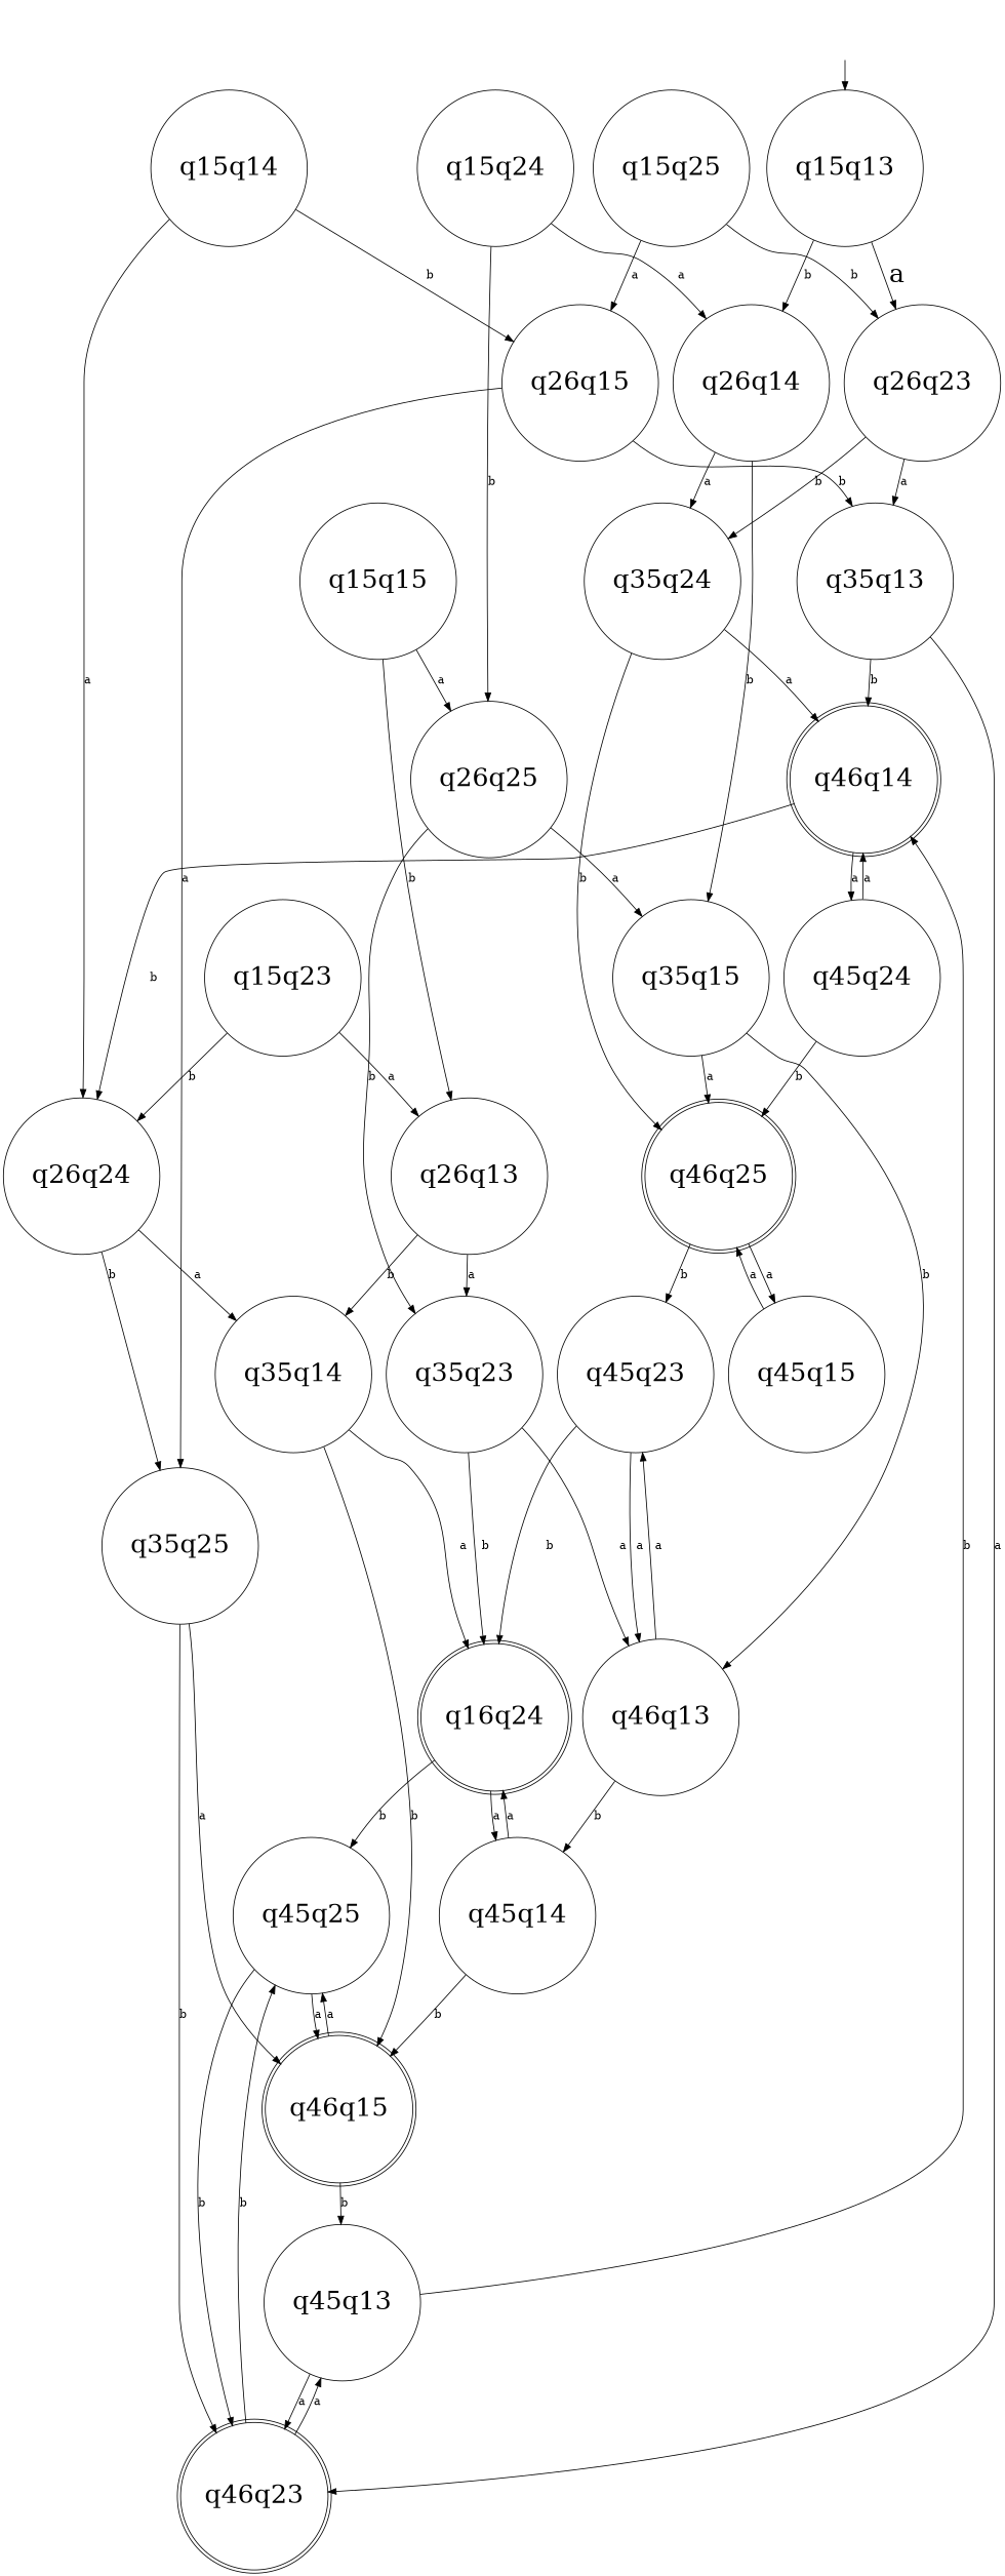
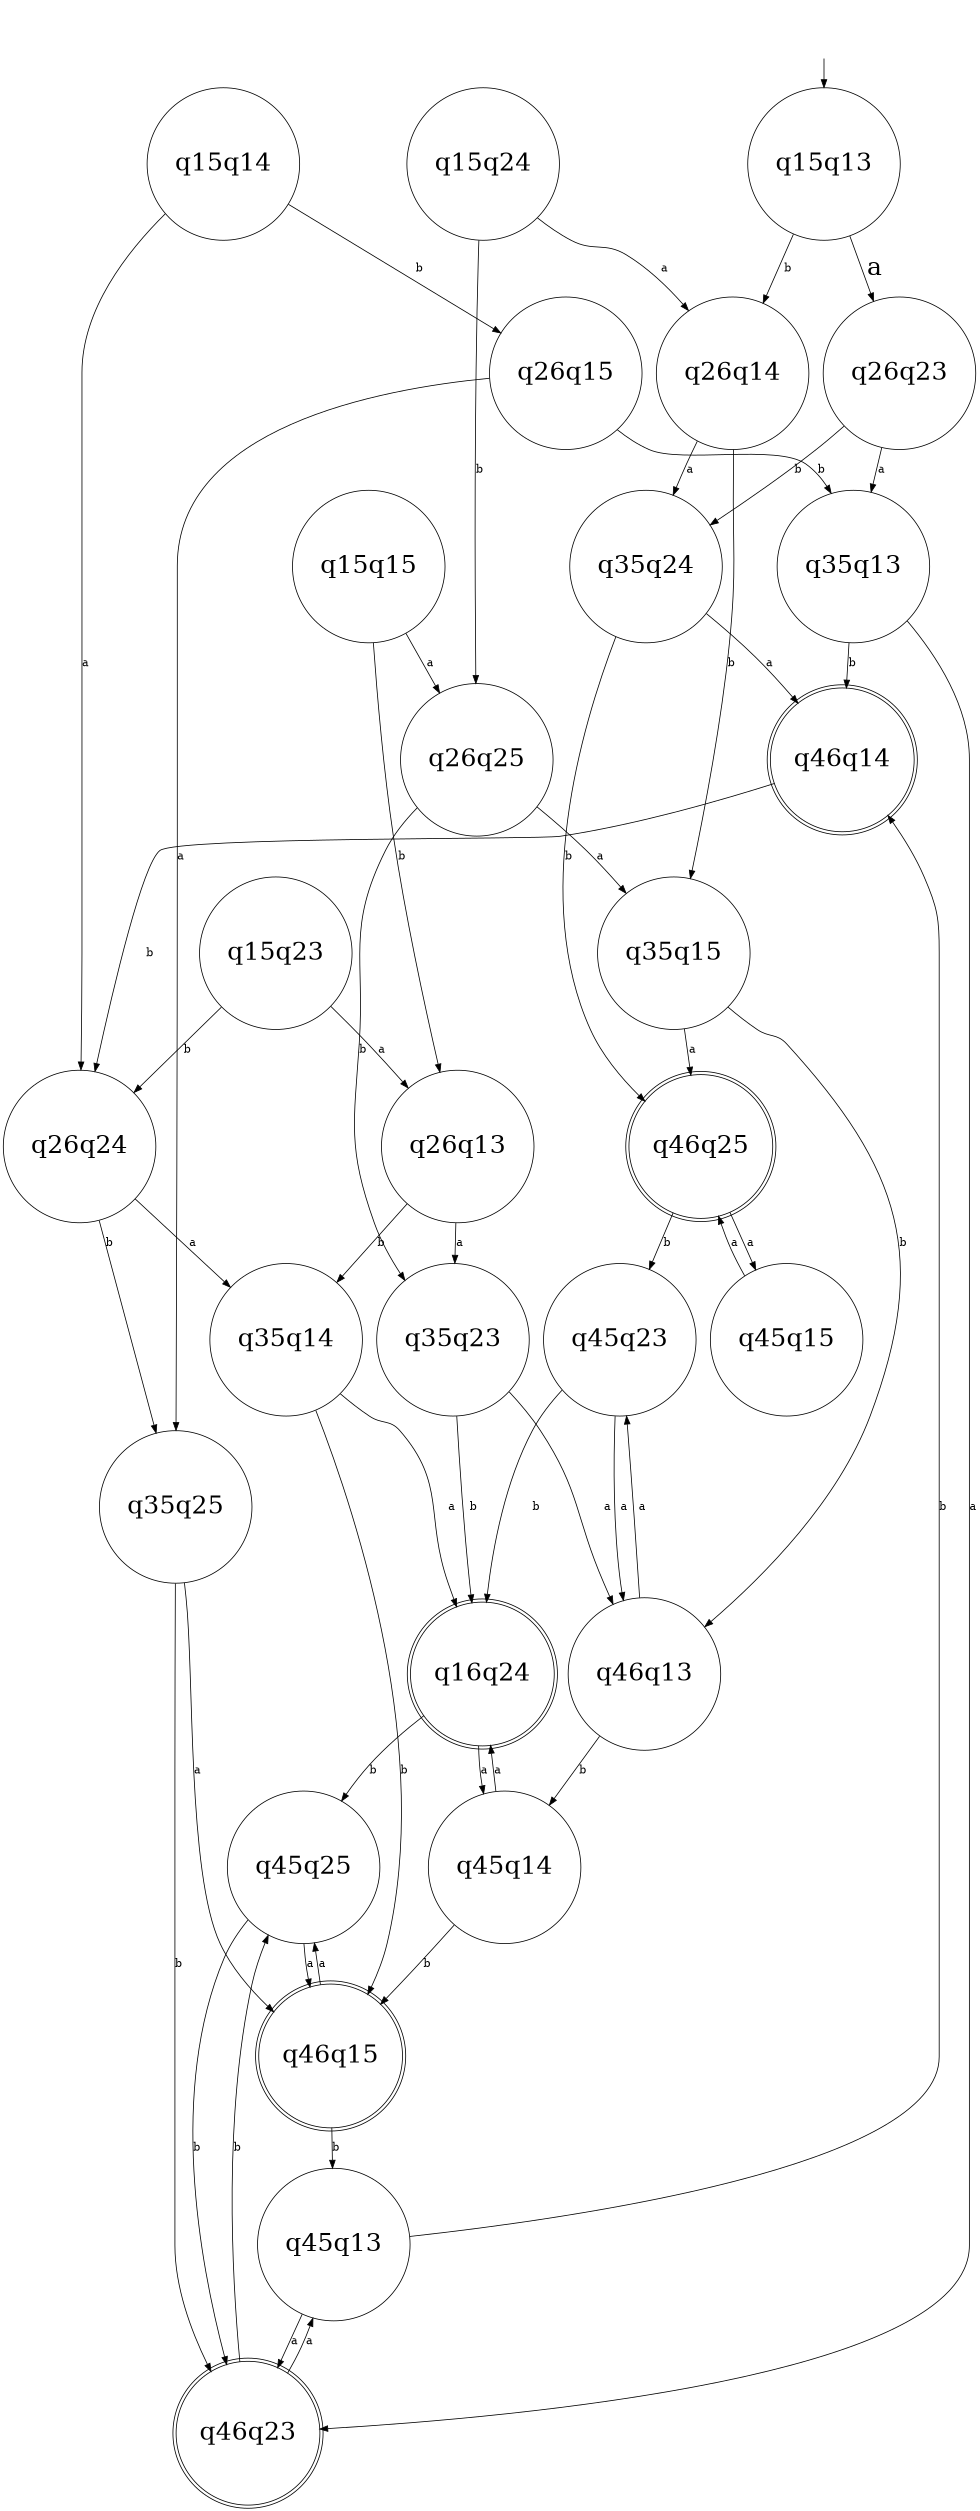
  digraph {
    rankdir=TB
    node [fontsize=32 margin=0.1 shape=circle]
    q46q14 [margin=0 shape=doublecircle]
-   q45q24
    q26q24
    q46q25 [margin=0 shape=doublecircle]
    q45q15
    q46q15 [margin=0 shape=doublecircle]
    q45q13
    q45q25
    q46q23 [margin=0 shape=doublecircle]
    n10 [label=q16q24 margin=0 shape=doublecircle]
    q45q14
    q45q23
    q46q13
    " " [color=white width=0]
    q15q13
    q26q23
    q26q14
    q35q24
    q35q13
    q35q15
    q15q14
    q26q15
    q35q14
    q35q25
    q15q15
    q26q25
    q26q13
    q35q23
    q15q23
    q15q24
-   q15q25
-   q46q14 -> q45q24 [label=a]
    q46q14 -> q26q24 [label=b]
-   q45q24 -> q46q14 [label=a]
-   q45q24 -> q46q25 [label=b]
    q26q24 -> q35q14 [label=a]
    q26q24 -> q35q25 [label=b]
    q46q25 -> q45q15 [label=a]
    q46q25 -> q45q23 [label=b]
    q45q15 -> q46q25 [label=a]
    q46q15 -> q45q13 [label=b]
    q46q15 -> q45q25 [label=a]
    q45q13 -> q46q14 [label=b]
    q45q13 -> q46q23 [label=a]
    q45q25 -> q46q15 [label=a]
    q45q25 -> q46q23 [label=b]
    q46q23 -> q45q13 [label=a]
    q46q23 -> q45q25 [label=b]
    n10 -> q45q25 [label=b]
    n10 -> q45q14 [label=a]
    q45q14 -> q46q15 [label=b]
    q45q14 -> n10 [label=a]
    q45q23 -> n10 [label=b]
    q45q23 -> q46q13 [label=a]
    q46q13 -> q45q14 [label=b]
    q46q13 -> q45q23 [label=a]
    " " -> q15q13
    q15q13 -> q26q23 [fontsize=32 label=a]
    q15q13 -> q26q14 [label=b]
    q26q23 -> q35q24 [label=b]
    q26q23 -> q35q13 [label=a]
    q26q14 -> q35q24 [label=a]
    q26q14 -> q35q15 [label=b]
    q35q24 -> q46q14 [label=a]
    q35q24 -> q46q25 [label=b]
    q35q13 -> q46q14 [label=b]
    q35q13 -> q46q23 [label=a]
    q35q15 -> q46q25 [label=a]
    q35q15 -> q46q13 [label=b]
    q15q14 -> q26q24 [label=a]
    q15q14 -> q26q15 [label=b]
    q26q15 -> q35q13 [label=b]
    q26q15 -> q35q25 [label=a]
    q35q14 -> q46q15 [label=b]
    q35q14 -> n10 [label=a]
    q35q25 -> q46q15 [label=a]
    q35q25 -> q46q23 [label=b]
    q15q15 -> q26q25 [label=a]
    q15q15 -> q26q13 [label=b]
    q26q25 -> q35q15 [label=a]
    q26q25 -> q35q23 [label=b]
    q26q13 -> q35q14 [label=b]
    q26q13 -> q35q23 [label=a]
    q35q23 -> n10 [label=b]
    q35q23 -> q46q13 [label=a]
    q15q23 -> q26q24 [label=b]
    q15q23 -> q26q13 [label=a]
    q15q24 -> q26q14 [label=a]
    q15q24 -> q26q25 [label=b]
-   q15q25 -> q26q23 [label=b]
-   q15q25 -> q26q15 [label=a]
  }
